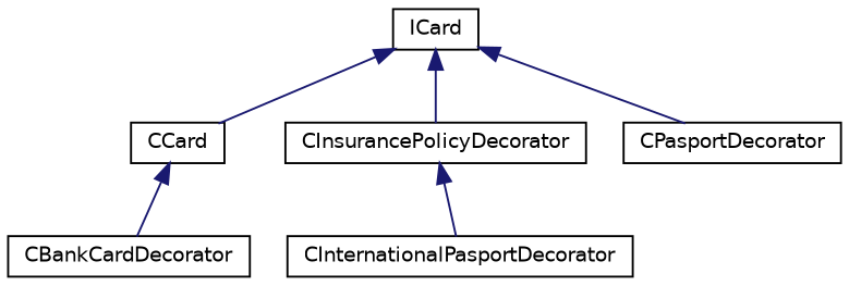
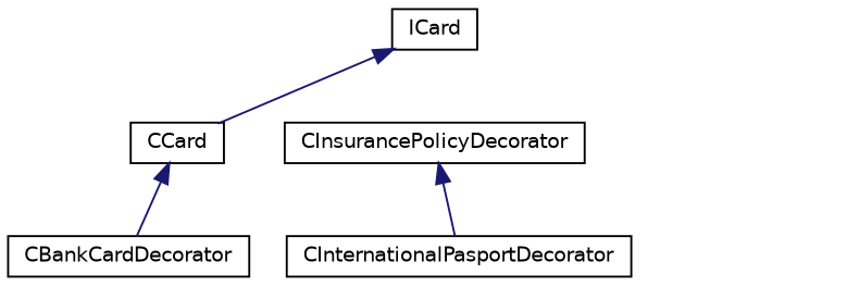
  digraph {
    rankdir=TB
    node [color=black fillcolor=white fontname=Helvetica fontsize=10 shape=record style=filled]
    edge [color=midnightblue dir=back fontname=Helvetica fontsize=10 labelfontname=Helvetica labelfontsize=10 style=solid]
    n1 [height=0.2 label=ICard width=0.4]
    n2 [height=0.2 label=CCard width=0.4]
    n3 [height=0.2 label=CInsurancePolicyDecorator width=0.4]
-   n4 [height=0.2 label=CPasportDecorator width=0.4]
    n5 [height=0.2 label=CBankCardDecorator width=0.4]
    n6 [height=0.2 label=CInternationalPasportDecorator width=0.4]
    n1 -> n2
-   n1 -> n3
-   n1 -> n4
    n2 -> n5
    n3 -> n6
  }
